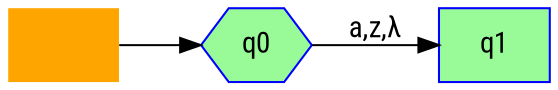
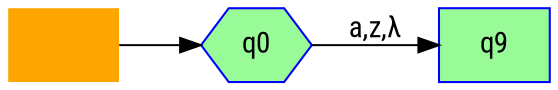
  digraph {
    rankdir=LR
    fontname="Roboto Condensed"
    node [style=filled fillcolor=palegreen color=blue fontname="Roboto Condensed"]
    edge [fontname="Roboto Condensed"]
    " " [shape=plaintext fillcolor=orange color=darkgreen]
    q0 [shape=hexagon]
-   q1 [shape=box]
+   q1 [shape=box label=q9]
    " " -> q0 [label=" "]
    q0 -> q1 [label="a,z,λ"]
  }
